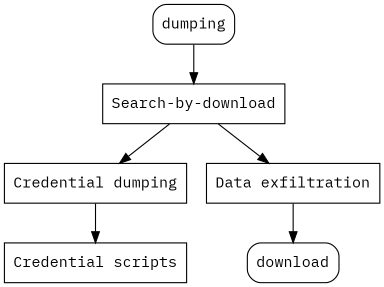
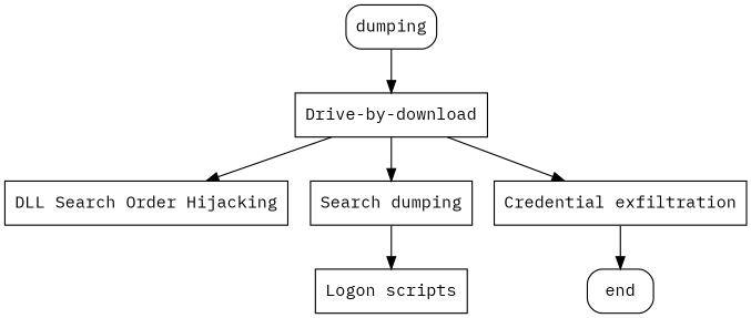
  digraph {
    fontname="IBM Plex Mono"
    node [fontname="IBM Plex Mono" shape=box]
    edge [fontname="IBM Plex Mono"]
    n1 [label=dumping style=rounded]
-   n2 [label="Search-by-download"]
-   n4 [label="Credential dumping"]
-   n5 [label="Data exfiltration"]
-   n6 [label="Credential scripts"]
-   n7 [label=download style=rounded]
+   n2 [label="Drive-by-download"]
+   n3 [label="DLL Search Order Hijacking"]
+   n4 [label="Search dumping"]
+   n5 [label="Credential exfiltration"]
+   n6 [label="Logon scripts"]
+   n7 [label=end style=rounded]
    n1 -> n2
+   n2 -> n3
    n2 -> n4
    n2 -> n5
    n4 -> n6
    n5 -> n7
  }
